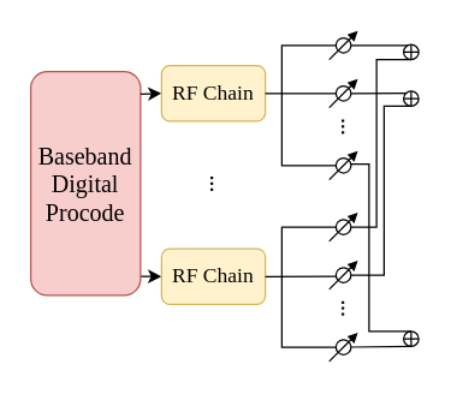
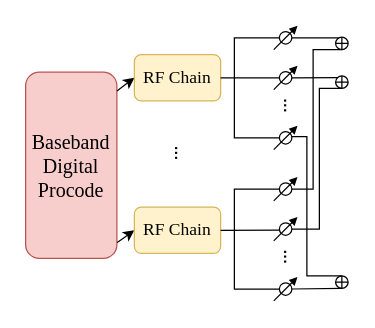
  <mxCell id="0" />
  <mxCell id="1" parent="0" />
- <mxCell id="2" value="&lt;font style=&quot;font-size: 16px;&quot; face=&quot;Times New Roman&quot;&gt;Baseband Digital Procode&lt;/font&gt;" style="rounded=1;whiteSpace=wrap;html=1;fillColor=#f8cecc;strokeColor=#b85450;" vertex="1" parent="1"><mxGeometry x="20" y="47" width="73" height="149" as="geometry" /></mxCell>
+ <mxCell id="2" value="&lt;font style=&quot;font-size: 16px;&quot; face=&quot;Times New Roman&quot;&gt;Baseband Digital Procode&lt;/font&gt;" style="rounded=1;whiteSpace=wrap;html=1;fillColor=#f8cecc;strokeColor=#b85450;" vertex="1" parent="1"><mxGeometry x="20" y="57" width="73" height="149" as="geometry" /></mxCell>
  <mxCell id="3" value="" style="endArrow=classic;html=1;rounded=0;entryX=0;entryY=0.5;entryDx=0;entryDy=0;exitX=1.001;exitY=0.101;exitDx=0;exitDy=0;exitPerimeter=0;" edge="1" parent="1" source="2" target="5"><mxGeometry width="50" height="50" relative="1" as="geometry"><mxPoint x="97" y="62" as="sourcePoint" /><mxPoint x="-44" y="40" as="targetPoint" /></mxGeometry></mxCell>
  <mxCell id="4" value="" style="endArrow=classic;html=1;rounded=0;entryX=0;entryY=0.5;entryDx=0;entryDy=0;exitX=1.004;exitY=0.915;exitDx=0;exitDy=0;exitPerimeter=0;" edge="1" parent="1" source="2" target="38"><mxGeometry width="50" height="50" relative="1" as="geometry"><mxPoint x="93" y="184" as="sourcePoint" /><mxPoint x="-45" y="158" as="targetPoint" /></mxGeometry></mxCell>
  <mxCell id="5" value="&lt;font face=&quot;Times New Roman&quot; style=&quot;font-size: 14px;&quot;&gt;RF Chain&lt;/font&gt;" style="rounded=1;whiteSpace=wrap;html=1;fillColor=#fff2cc;strokeColor=#d6b656;" vertex="1" parent="1"><mxGeometry x="107" y="43" width="69" height="37" as="geometry" /></mxCell>
  <mxCell id="6" value="" style="shape=orEllipse;perimeter=ellipsePerimeter;whiteSpace=wrap;html=1;backgroundOutline=1;strokeWidth=1;" vertex="1" parent="1"><mxGeometry x="268" y="29" width="10" height="10" as="geometry" /></mxCell>
  <mxCell id="7" value="" style="shape=orEllipse;perimeter=ellipsePerimeter;whiteSpace=wrap;html=1;backgroundOutline=1;" vertex="1" parent="1"><mxGeometry x="268" y="60" width="10" height="10" as="geometry" /></mxCell>
  <mxCell id="8" value="" style="group" vertex="1" connectable="0" parent="1"><mxGeometry x="218.5" y="20" width="19" height="19" as="geometry" /></mxCell>
  <mxCell id="9" value="" style="ellipse;whiteSpace=wrap;html=1;aspect=fixed;" vertex="1" parent="8"><mxGeometry x="4.5" y="4.5" width="10" height="10" as="geometry" /></mxCell>
  <mxCell id="10" value="" style="endArrow=block;html=1;rounded=0;endFill=1;startSize=6;endSize=4;" edge="1" parent="8"><mxGeometry width="50" height="50" relative="1" as="geometry"><mxPoint y="19" as="sourcePoint" /><mxPoint x="19" as="targetPoint" /></mxGeometry></mxCell>
  <mxCell id="11" value="" style="group" vertex="1" connectable="0" parent="1"><mxGeometry x="218.5" y="52" width="19" height="19" as="geometry" /></mxCell>
  <mxCell id="12" value="" style="ellipse;whiteSpace=wrap;html=1;aspect=fixed;" vertex="1" parent="11"><mxGeometry x="4.5" y="4.5" width="10" height="10" as="geometry" /></mxCell>
  <mxCell id="13" value="" style="endArrow=block;html=1;rounded=0;endFill=1;startSize=6;endSize=4;" edge="1" parent="11"><mxGeometry width="50" height="50" relative="1" as="geometry"><mxPoint y="19" as="sourcePoint" /><mxPoint x="19" as="targetPoint" /></mxGeometry></mxCell>
  <mxCell id="14" value="" style="group" vertex="1" connectable="0" parent="1"><mxGeometry x="218.5" y="100" width="19" height="19" as="geometry" /></mxCell>
  <mxCell id="15" value="" style="ellipse;whiteSpace=wrap;html=1;aspect=fixed;" vertex="1" parent="14"><mxGeometry x="4.5" y="4.5" width="10" height="10" as="geometry" /></mxCell>
  <mxCell id="16" value="" style="endArrow=block;html=1;rounded=0;endFill=1;startSize=6;endSize=4;" edge="1" parent="14"><mxGeometry width="50" height="50" relative="1" as="geometry"><mxPoint y="19" as="sourcePoint" /><mxPoint x="19" as="targetPoint" /></mxGeometry></mxCell>
  <mxCell id="17" style="edgeStyle=orthogonalEdgeStyle;rounded=0;orthogonalLoop=1;jettySize=auto;html=1;exitX=1;exitY=0.5;exitDx=0;exitDy=0;entryX=0.26;entryY=0.06;entryDx=0;entryDy=0;endArrow=none;endFill=0;entryPerimeter=0;" edge="1" parent="1" source="9" target="6"><mxGeometry relative="1" as="geometry" /></mxCell>
  <mxCell id="18" style="edgeStyle=orthogonalEdgeStyle;rounded=0;orthogonalLoop=1;jettySize=auto;html=1;exitX=1;exitY=0.5;exitDx=0;exitDy=0;entryX=0;entryY=0;entryDx=0;entryDy=0;endArrow=none;endFill=0;" edge="1" parent="1" source="12" target="7"><mxGeometry relative="1" as="geometry" /></mxCell>
  <mxCell id="19" value="" style="shape=orEllipse;perimeter=ellipsePerimeter;whiteSpace=wrap;html=1;backgroundOutline=1;" vertex="1" parent="1"><mxGeometry x="268" y="220" width="10" height="10" as="geometry" /></mxCell>
  <mxCell id="20" style="edgeStyle=orthogonalEdgeStyle;rounded=0;orthogonalLoop=1;jettySize=auto;html=1;exitX=1;exitY=0.5;exitDx=0;exitDy=0;entryX=0.5;entryY=0;entryDx=0;entryDy=0;endArrow=none;endFill=0;" edge="1" parent="1" target="19"><mxGeometry relative="1" as="geometry"><mxPoint x="233" y="108.5" as="sourcePoint" /><mxPoint x="273" y="210" as="targetPoint" /><Array as="points"><mxPoint x="245" y="109" /><mxPoint x="245" y="220" /></Array></mxGeometry></mxCell>
  <mxCell id="21" style="edgeStyle=orthogonalEdgeStyle;rounded=0;orthogonalLoop=1;jettySize=auto;html=1;exitX=0;exitY=0.5;exitDx=0;exitDy=0;entryX=0;entryY=0.5;entryDx=0;entryDy=0;endArrow=none;endFill=0;" edge="1" parent="1" source="9" target="15"><mxGeometry relative="1" as="geometry"><Array as="points"><mxPoint x="187" y="30" /><mxPoint x="187" y="110" /></Array></mxGeometry></mxCell>
  <mxCell id="22" value="&lt;b&gt;···&lt;/b&gt;" style="text;html=1;align=center;verticalAlign=middle;resizable=0;points=[];autosize=1;strokeColor=none;fillColor=none;rotation=90;" vertex="1" parent="1"><mxGeometry x="213" y="71" width="30" height="26" as="geometry" /></mxCell>
  <mxCell id="23" value="" style="group" vertex="1" connectable="0" parent="1"><mxGeometry x="218.5" y="141" width="19" height="19" as="geometry" /></mxCell>
  <mxCell id="24" value="" style="ellipse;whiteSpace=wrap;html=1;aspect=fixed;" vertex="1" parent="23"><mxGeometry x="4.5" y="4.5" width="10" height="10" as="geometry" /></mxCell>
  <mxCell id="25" value="" style="endArrow=block;html=1;rounded=0;endFill=1;startSize=6;endSize=4;" edge="1" parent="23"><mxGeometry width="50" height="50" relative="1" as="geometry"><mxPoint y="19" as="sourcePoint" /><mxPoint x="19" as="targetPoint" /></mxGeometry></mxCell>
  <mxCell id="26" value="" style="group" vertex="1" connectable="0" parent="1"><mxGeometry x="218.5" y="173" width="19" height="19" as="geometry" /></mxCell>
  <mxCell id="27" value="" style="ellipse;whiteSpace=wrap;html=1;aspect=fixed;" vertex="1" parent="26"><mxGeometry x="4.5" y="4.5" width="10" height="10" as="geometry" /></mxCell>
  <mxCell id="28" value="" style="endArrow=block;html=1;rounded=0;endFill=1;startSize=6;endSize=4;" edge="1" parent="26"><mxGeometry width="50" height="50" relative="1" as="geometry"><mxPoint y="19" as="sourcePoint" /><mxPoint x="19" as="targetPoint" /></mxGeometry></mxCell>
  <mxCell id="29" value="" style="group" vertex="1" connectable="0" parent="1"><mxGeometry x="218.5" y="221" width="19" height="19" as="geometry" /></mxCell>
  <mxCell id="30" value="" style="ellipse;whiteSpace=wrap;html=1;aspect=fixed;" vertex="1" parent="29"><mxGeometry x="4.5" y="4.5" width="10" height="10" as="geometry" /></mxCell>
  <mxCell id="31" value="" style="endArrow=block;html=1;rounded=0;endFill=1;startSize=6;endSize=4;" edge="1" parent="29"><mxGeometry width="50" height="50" relative="1" as="geometry"><mxPoint y="19" as="sourcePoint" /><mxPoint x="19" as="targetPoint" /></mxGeometry></mxCell>
  <mxCell id="32" style="edgeStyle=orthogonalEdgeStyle;rounded=0;orthogonalLoop=1;jettySize=auto;html=1;exitX=0;exitY=0.5;exitDx=0;exitDy=0;entryX=0;entryY=0.5;entryDx=0;entryDy=0;endArrow=none;endFill=0;" edge="1" parent="1" source="24" target="30"><mxGeometry relative="1" as="geometry"><Array as="points"><mxPoint x="187" y="151" /><mxPoint x="187" y="231" /></Array></mxGeometry></mxCell>
  <mxCell id="33" value="&lt;b&gt;···&lt;/b&gt;" style="text;html=1;align=center;verticalAlign=middle;resizable=0;points=[];autosize=1;strokeColor=none;fillColor=none;rotation=90;" vertex="1" parent="1"><mxGeometry x="213" y="192" width="30" height="26" as="geometry" /></mxCell>
  <mxCell id="34" value="" style="endArrow=none;html=1;rounded=0;exitX=1;exitY=0.5;exitDx=0;exitDy=0;entryX=0.5;entryY=1;entryDx=0;entryDy=0;" edge="1" parent="1" source="30" target="19"><mxGeometry width="50" height="50" relative="1" as="geometry"><mxPoint x="238" y="256" as="sourcePoint" /><mxPoint x="287.5" y="205.5" as="targetPoint" /></mxGeometry></mxCell>
  <mxCell id="35" value="" style="endArrow=none;html=1;rounded=0;exitX=1;exitY=0.5;exitDx=0;exitDy=0;entryX=0.5;entryY=1;entryDx=0;entryDy=0;edgeStyle=orthogonalEdgeStyle;" edge="1" parent="1" source="24" target="6"><mxGeometry width="50" height="50" relative="1" as="geometry"><mxPoint x="262" y="160" as="sourcePoint" /><mxPoint x="312" y="110" as="targetPoint" /><Array as="points"><mxPoint x="250" y="151" /><mxPoint x="250" y="39" /></Array></mxGeometry></mxCell>
  <mxCell id="36" value="" style="endArrow=none;html=1;rounded=0;exitX=1;exitY=0.5;exitDx=0;exitDy=0;entryX=0.5;entryY=1;entryDx=0;entryDy=0;edgeStyle=orthogonalEdgeStyle;" edge="1" parent="1" source="27" target="7"><mxGeometry width="50" height="50" relative="1" as="geometry"><mxPoint x="262" y="160" as="sourcePoint" /><mxPoint x="312" y="110" as="targetPoint" /><Array as="points"><mxPoint x="255" y="183" /><mxPoint x="255" y="70" /></Array></mxGeometry></mxCell>
  <mxCell id="37" value="" style="endArrow=none;html=1;rounded=0;exitX=1;exitY=0.5;exitDx=0;exitDy=0;entryX=0;entryY=0.5;entryDx=0;entryDy=0;" edge="1" parent="1" source="5" target="12"><mxGeometry width="50" height="50" relative="1" as="geometry"><mxPoint x="88" y="97" as="sourcePoint" /><mxPoint x="138" y="47" as="targetPoint" /></mxGeometry></mxCell>
  <mxCell id="38" value="&lt;font face=&quot;Times New Roman&quot; style=&quot;font-size: 14px;&quot;&gt;RF Chain&lt;/font&gt;" style="rounded=1;whiteSpace=wrap;html=1;fillColor=#fff2cc;strokeColor=#d6b656;" vertex="1" parent="1"><mxGeometry x="107" y="165" width="69" height="37" as="geometry" /></mxCell>
  <mxCell id="39" value="" style="endArrow=none;html=1;rounded=0;exitX=1;exitY=0.5;exitDx=0;exitDy=0;entryX=0;entryY=0.5;entryDx=0;entryDy=0;" edge="1" parent="1" source="38"><mxGeometry width="50" height="50" relative="1" as="geometry"><mxPoint x="152" y="183.33" as="sourcePoint" /><mxPoint x="223" y="183.33" as="targetPoint" /></mxGeometry></mxCell>
  <mxCell id="40" value="&lt;b&gt;···&lt;/b&gt;" style="text;html=1;align=center;verticalAlign=middle;resizable=0;points=[];autosize=1;strokeColor=none;fillColor=none;rotation=90;" vertex="1" parent="1"><mxGeometry x="126.5" y="108.5" width="30" height="26" as="geometry" /></mxCell>
